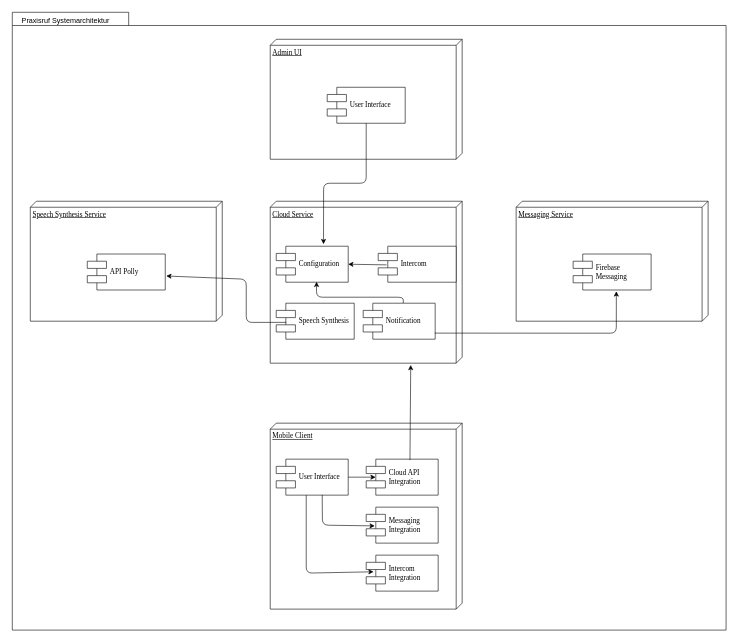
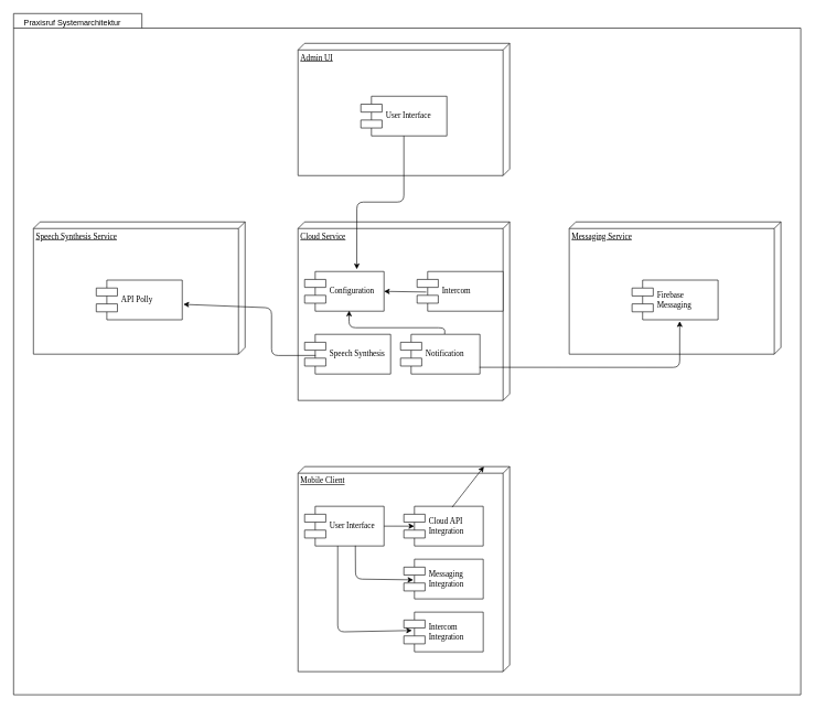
  <mxCell id="0" />
  <mxCell id="1" parent="0" />
  <mxCell id="2" value="" style="shape=folder;fontStyle=1;spacingTop=10;tabWidth=194;tabHeight=22;tabPosition=left;html=1;rounded=0;shadow=0;comic=0;labelBackgroundColor=none;strokeWidth=1;fillColor=none;fontFamily=Verdana;fontSize=10;align=center;" parent="1" vertex="1"><mxGeometry x="20" y="20" width="1190" height="1030" as="geometry" /></mxCell>
  <mxCell id="3" value="Mobile Client" style="verticalAlign=top;align=left;spacingTop=8;spacingLeft=2;spacingRight=12;shape=cube;size=10;direction=south;fontStyle=4;html=1;rounded=0;shadow=0;comic=0;labelBackgroundColor=none;strokeWidth=1;fontFamily=Verdana;fontSize=12" parent="1" vertex="1"><mxGeometry x="450" y="705" width="320" height="310" as="geometry" /></mxCell>
  <mxCell id="4" value="Cloud Service" style="verticalAlign=top;align=left;spacingTop=8;spacingLeft=2;spacingRight=12;shape=cube;size=10;direction=south;fontStyle=4;html=1;rounded=0;shadow=0;comic=0;labelBackgroundColor=none;strokeWidth=1;fontFamily=Verdana;fontSize=12" parent="1" vertex="1"><mxGeometry x="450" y="335" width="320" height="270" as="geometry" /></mxCell>
  <mxCell id="5" value="Messaging &lt;br&gt;Integration" style="shape=component;align=left;spacingLeft=36;rounded=0;shadow=0;comic=0;labelBackgroundColor=none;strokeWidth=1;fontFamily=Verdana;fontSize=12;html=1;" parent="1" vertex="1"><mxGeometry x="610" y="845" width="120" height="60" as="geometry" /></mxCell>
  <mxCell id="6" value="Praxisruf Systemarchitektur" style="text;strokeColor=none;fillColor=none;align=left;verticalAlign=top;spacingLeft=4;spacingRight=4;overflow=hidden;rotatable=0;points=[[0,0.5],[1,0.5]];portConstraint=eastwest;" parent="1" vertex="1"><mxGeometry x="30" y="20" width="180" height="26" as="geometry" /></mxCell>
  <mxCell id="7" value="Admin UI" style="verticalAlign=top;align=left;spacingTop=8;spacingLeft=2;spacingRight=12;shape=cube;size=10;direction=south;fontStyle=4;html=1;rounded=0;shadow=0;comic=0;labelBackgroundColor=none;strokeWidth=1;fontFamily=Verdana;fontSize=12" parent="1" vertex="1"><mxGeometry x="450" y="65" width="320" height="200" as="geometry" /></mxCell>
  <mxCell id="8" value="Messaging Service" style="verticalAlign=top;align=left;spacingTop=8;spacingLeft=2;spacingRight=12;shape=cube;size=10;direction=south;fontStyle=4;html=1;rounded=0;shadow=0;comic=0;labelBackgroundColor=none;strokeWidth=1;fontFamily=Verdana;fontSize=12" parent="1" vertex="1"><mxGeometry x="860" y="335" width="320" height="200" as="geometry" /></mxCell>
  <mxCell id="9" value="Configuration" style="shape=component;align=left;spacingLeft=36;rounded=0;shadow=0;comic=0;labelBackgroundColor=none;strokeWidth=1;fontFamily=Verdana;fontSize=12;html=1;" parent="1" vertex="1"><mxGeometry x="460" y="410" width="120" height="60" as="geometry" /></mxCell>
  <mxCell id="10" value="Notification" style="shape=component;align=left;spacingLeft=36;rounded=0;shadow=0;comic=0;labelBackgroundColor=none;strokeWidth=1;fontFamily=Verdana;fontSize=12;html=1;" parent="1" vertex="1"><mxGeometry x="605" y="505" width="120" height="60" as="geometry" /></mxCell>
  <mxCell id="11" value="User Interface" style="shape=component;align=left;spacingLeft=36;rounded=0;shadow=0;comic=0;labelBackgroundColor=none;strokeWidth=1;fontFamily=Verdana;fontSize=12;html=1;" parent="1" vertex="1"><mxGeometry x="545" y="145" width="130" height="60" as="geometry" /></mxCell>
  <mxCell id="12" value="Firebase &lt;br&gt;Messaging" style="shape=component;align=left;spacingLeft=36;rounded=0;shadow=0;comic=0;labelBackgroundColor=none;strokeWidth=1;fontFamily=Verdana;fontSize=12;html=1;" parent="1" vertex="1"><mxGeometry x="955" y="423" width="130" height="60" as="geometry" /></mxCell>
  <mxCell id="13" value="Cloud API&lt;br&gt;Integration" style="shape=component;align=left;spacingLeft=36;rounded=0;shadow=0;comic=0;labelBackgroundColor=none;strokeWidth=1;fontFamily=Verdana;fontSize=12;html=1;" parent="1" vertex="1"><mxGeometry x="610" y="765" width="120" height="60" as="geometry" /></mxCell>
  <mxCell id="14" value="User Interface" style="shape=component;align=left;spacingLeft=36;rounded=0;shadow=0;comic=0;labelBackgroundColor=none;strokeWidth=1;fontFamily=Verdana;fontSize=12;html=1;" parent="1" vertex="1"><mxGeometry x="460" y="765" width="120" height="60" as="geometry" /></mxCell>
  <mxCell id="15" value="" style="endArrow=classic;html=1;entryX=0.561;entryY=0.988;entryDx=0;entryDy=0;exitX=0.556;exitY=-0.005;exitDx=0;exitDy=0;exitPerimeter=0;entryPerimeter=0;" parent="1" source="10" target="9" edge="1"><mxGeometry width="50" height="50" relative="1" as="geometry"><mxPoint x="620" y="440" as="sourcePoint" /><mxPoint x="600" y="430" as="targetPoint" /><Array as="points"><mxPoint x="672" y="495" /><mxPoint x="527" y="495" /></Array></mxGeometry></mxCell>
  <mxCell id="16" value="" style="endArrow=classic;html=1;entryX=0.131;entryY=0.501;entryDx=0;entryDy=0;entryPerimeter=0;exitX=1;exitY=0.5;exitDx=0;exitDy=0;" parent="1" source="14" target="13" edge="1"><mxGeometry width="50" height="50" relative="1" as="geometry"><mxPoint x="310" y="805" as="sourcePoint" /><mxPoint x="270" y="795" as="targetPoint" /></mxGeometry></mxCell>
  <mxCell id="17" value="Intercom" style="shape=component;align=left;spacingLeft=36;rounded=0;shadow=0;comic=0;labelBackgroundColor=none;strokeWidth=1;fontFamily=Verdana;fontSize=12;html=1;" vertex="1" parent="1"><mxGeometry x="630" y="410" width="130" height="60" as="geometry" /></mxCell>
  <mxCell id="18" value="Speech Synthesis" style="shape=component;align=left;spacingLeft=36;rounded=0;shadow=0;comic=0;labelBackgroundColor=none;strokeWidth=1;fontFamily=Verdana;fontSize=12;html=1;" vertex="1" parent="1"><mxGeometry x="460" y="505" width="130" height="60" as="geometry" /></mxCell>
  <mxCell id="19" value="Speech Synthesis Service" style="verticalAlign=top;align=left;spacingTop=8;spacingLeft=2;spacingRight=12;shape=cube;size=10;direction=south;fontStyle=4;html=1;rounded=0;shadow=0;comic=0;labelBackgroundColor=none;strokeWidth=1;fontFamily=Verdana;fontSize=12" vertex="1" parent="1"><mxGeometry x="50" y="335" width="320" height="200" as="geometry" /></mxCell>
  <mxCell id="20" value="API Polly" style="shape=component;align=left;spacingLeft=36;rounded=0;shadow=0;comic=0;labelBackgroundColor=none;strokeWidth=1;fontFamily=Verdana;fontSize=12;html=1;" vertex="1" parent="1"><mxGeometry x="145" y="423" width="130" height="60" as="geometry" /></mxCell>
  <mxCell id="21" value="Intercom &lt;br&gt;Integration" style="shape=component;align=left;spacingLeft=36;rounded=0;shadow=0;comic=0;labelBackgroundColor=none;strokeWidth=1;fontFamily=Verdana;fontSize=12;html=1;" vertex="1" parent="1"><mxGeometry x="610" y="925" width="120" height="60" as="geometry" /></mxCell>
  <mxCell id="22" value="" style="endArrow=classic;html=1;exitX=0.639;exitY=0.992;exitDx=0;exitDy=0;exitPerimeter=0;entryX=0.119;entryY=0.521;entryDx=0;entryDy=0;entryPerimeter=0;" edge="1" parent="1" source="14" target="5"><mxGeometry width="50" height="50" relative="1" as="geometry"><mxPoint x="320" y="945" as="sourcePoint" /><mxPoint x="380" y="995" as="targetPoint" /><Array as="points"><mxPoint x="537" y="875" /></Array></mxGeometry></mxCell>
  <mxCell id="23" value="" style="endArrow=classic;html=1;exitX=0.639;exitY=0.992;exitDx=0;exitDy=0;exitPerimeter=0;entryX=0.102;entryY=0.463;entryDx=0;entryDy=0;entryPerimeter=0;" edge="1" parent="1" target="21"><mxGeometry width="50" height="50" relative="1" as="geometry"><mxPoint x="510" y="825" as="sourcePoint" /><mxPoint x="597.6" y="876.74" as="targetPoint" /><Array as="points"><mxPoint x="510" y="955" /></Array></mxGeometry></mxCell>
- <mxCell id="24" value="" style="endArrow=classic;html=1;exitX=0.608;exitY=0.026;exitDx=0;exitDy=0;exitPerimeter=0;entryX=1.011;entryY=0.268;entryDx=0;entryDy=0;entryPerimeter=0;" edge="1" parent="1" source="13" target="4"><mxGeometry width="50" height="50" relative="1" as="geometry"><mxPoint x="600" y="695" as="sourcePoint" /><mxPoint x="650" y="645" as="targetPoint" /></mxGeometry></mxCell>
+ <mxCell id="24" value="" style="endArrow=classic;html=1;exitX=0.608;exitY=0.026;exitDx=0;exitDy=0;exitPerimeter=0;" edge="1" parent="1" source="13" target="3"><mxGeometry width="50" height="50" relative="1" as="geometry"><mxPoint x="600" y="695" as="sourcePoint" /><mxPoint x="650" y="645" as="targetPoint" /></mxGeometry></mxCell>
  <mxCell id="25" value="" style="endArrow=classic;html=1;exitX=0.5;exitY=1;exitDx=0;exitDy=0;entryX=0.657;entryY=-0.057;entryDx=0;entryDy=0;entryPerimeter=0;" edge="1" parent="1" source="11" target="9"><mxGeometry width="50" height="50" relative="1" as="geometry"><mxPoint x="800" y="655" as="sourcePoint" /><mxPoint x="850" y="605" as="targetPoint" /><Array as="points"><mxPoint x="610" y="305" /><mxPoint x="539" y="305" /></Array></mxGeometry></mxCell>
  <mxCell id="26" value="" style="endArrow=classic;html=1;entryX=1;entryY=0.5;entryDx=0;entryDy=0;exitX=0.107;exitY=0.518;exitDx=0;exitDy=0;exitPerimeter=0;" edge="1" parent="1" source="17" target="9"><mxGeometry width="50" height="50" relative="1" as="geometry"><mxPoint x="800" y="655" as="sourcePoint" /><mxPoint x="850" y="605" as="targetPoint" /></mxGeometry></mxCell>
  <mxCell id="27" value="" style="endArrow=classic;html=1;exitX=0.994;exitY=0.831;exitDx=0;exitDy=0;entryX=0.554;entryY=1.037;entryDx=0;entryDy=0;entryPerimeter=0;exitPerimeter=0;" edge="1" parent="1" source="10" target="12"><mxGeometry width="50" height="50" relative="1" as="geometry"><mxPoint x="800" y="655" as="sourcePoint" /><mxPoint x="850" y="605" as="targetPoint" /><Array as="points"><mxPoint x="1027" y="555" /></Array></mxGeometry></mxCell>
  <mxCell id="28" value="" style="endArrow=classic;html=1;entryX=1.013;entryY=0.611;entryDx=0;entryDy=0;entryPerimeter=0;exitX=0.129;exitY=0.532;exitDx=0;exitDy=0;exitPerimeter=0;" edge="1" parent="1" source="18" target="20"><mxGeometry width="50" height="50" relative="1" as="geometry"><mxPoint x="800" y="655" as="sourcePoint" /><mxPoint x="850" y="605" as="targetPoint" /><Array as="points"><mxPoint x="410" y="537" /><mxPoint x="410" y="465" /></Array></mxGeometry></mxCell>
